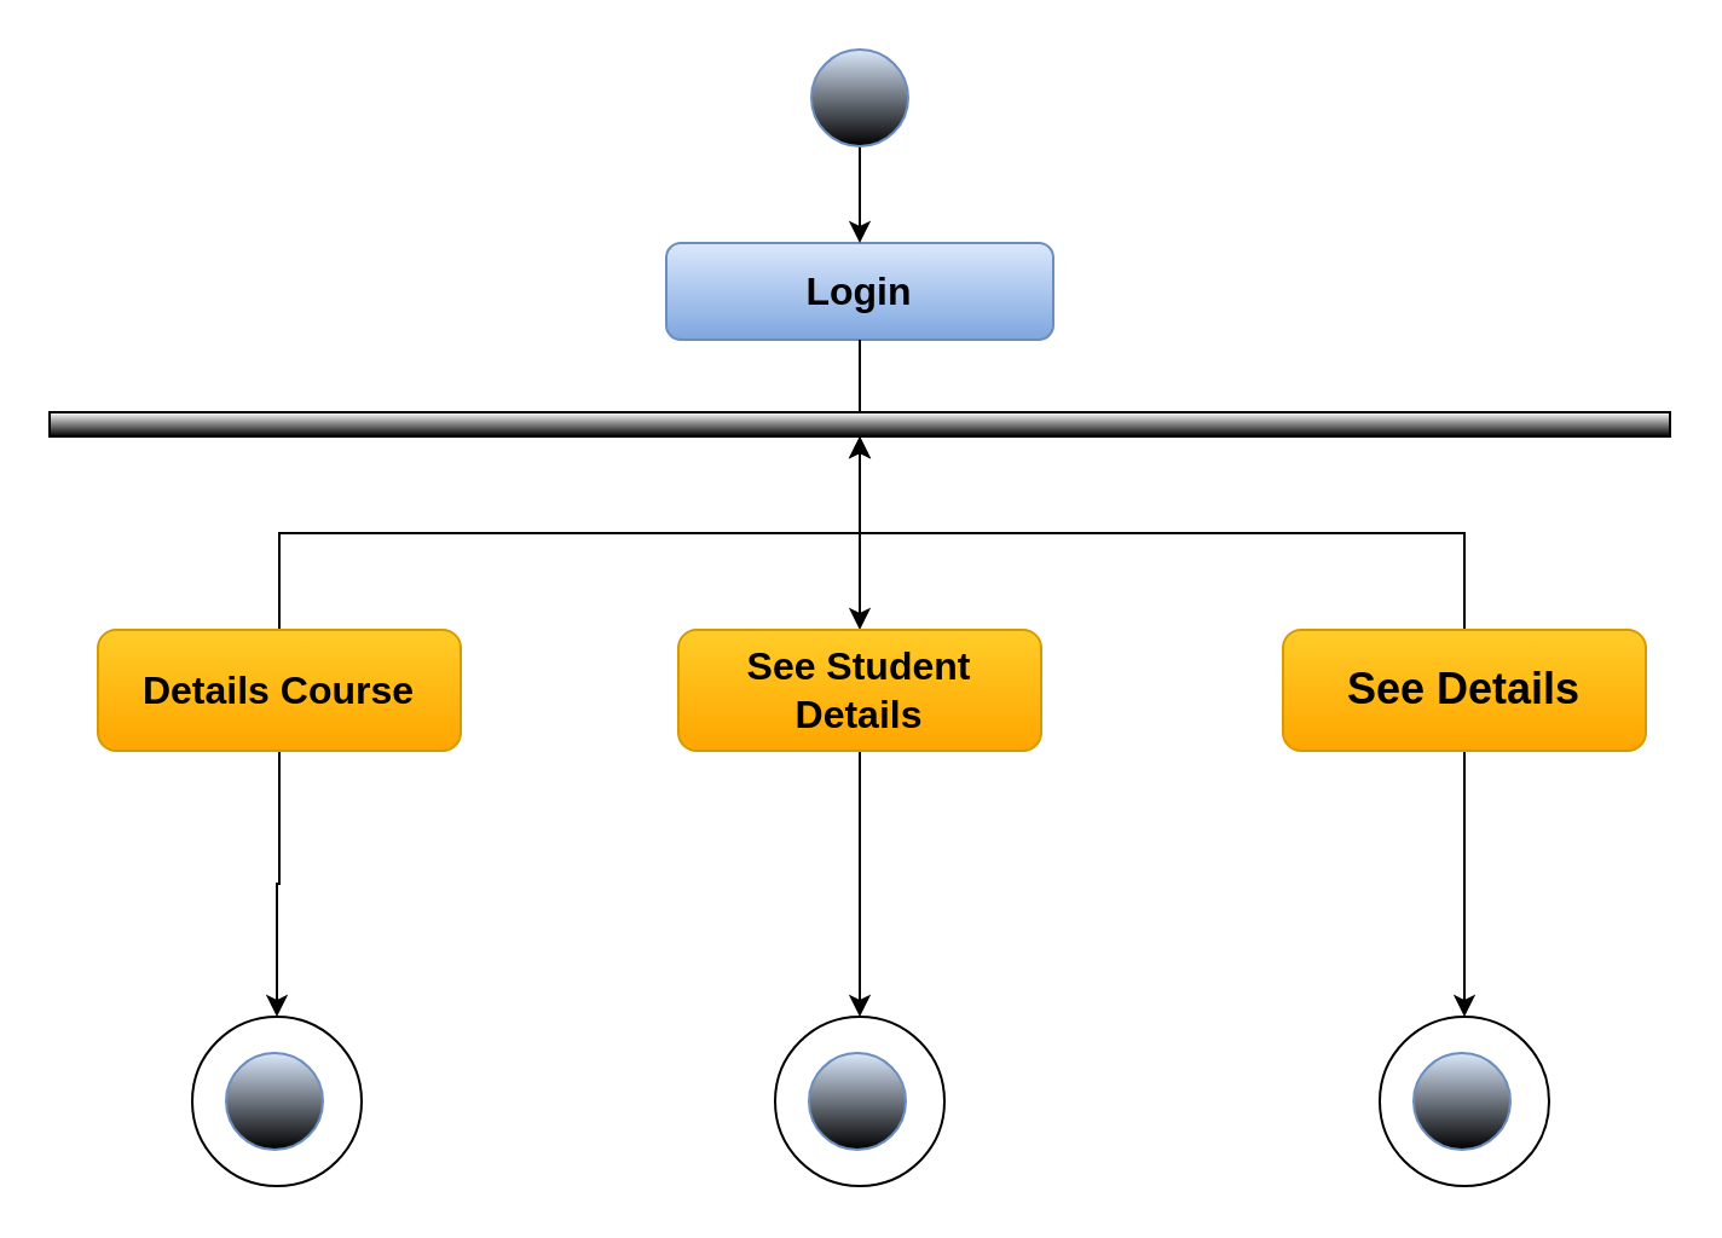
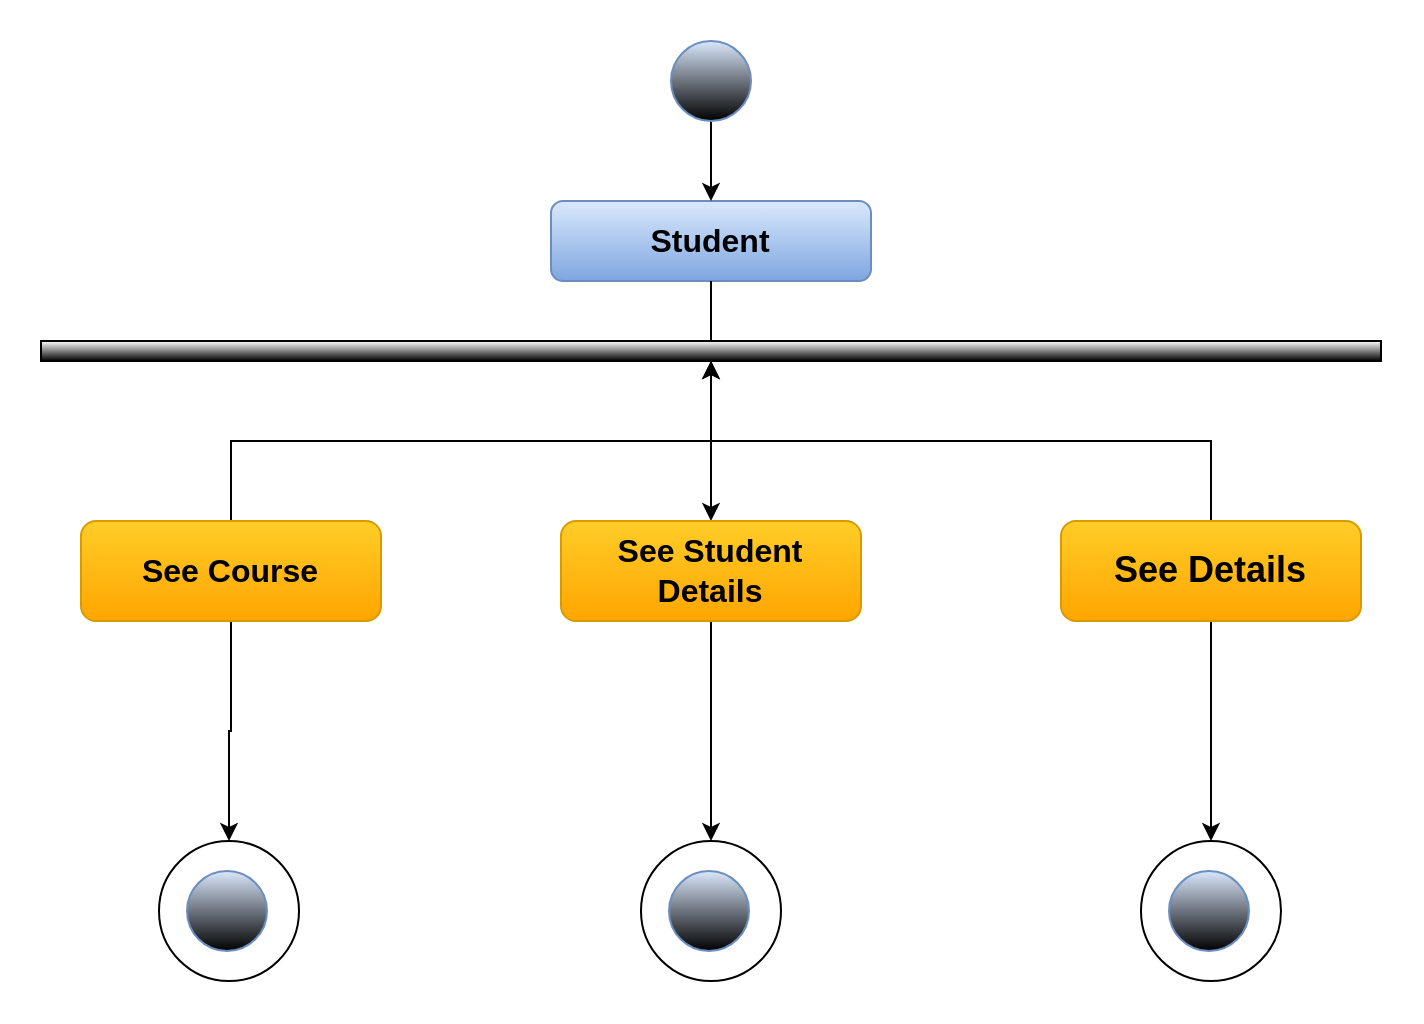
  <mxCell id="0" />
  <mxCell id="1" parent="0" />
- <mxCell id="2" value="&lt;h2&gt;&lt;font style=&quot;font-size: 16px&quot;&gt;&lt;b&gt;Login&lt;/b&gt;&lt;/font&gt;&lt;/h2&gt;" style="rounded=1;whiteSpace=wrap;html=1;gradientColor=#7ea6e0;fillColor=#dae8fc;strokeColor=#6c8ebf;" vertex="1" parent="1"><mxGeometry x="275" y="100" width="160" height="40" as="geometry" /></mxCell>
+ <mxCell id="2" value="&lt;h2&gt;&lt;font style=&quot;font-size: 16px&quot;&gt;&lt;b&gt;Student&lt;/b&gt;&lt;/font&gt;&lt;/h2&gt;" style="rounded=1;whiteSpace=wrap;html=1;gradientColor=#7ea6e0;fillColor=#dae8fc;strokeColor=#6c8ebf;" vertex="1" parent="1"><mxGeometry x="275" y="100" width="160" height="40" as="geometry" /></mxCell>
  <mxCell id="3" value="" style="edgeStyle=orthogonalEdgeStyle;rounded=0;orthogonalLoop=1;jettySize=auto;html=1;" edge="1" parent="1" source="4" target="2"><mxGeometry relative="1" as="geometry" /></mxCell>
  <mxCell id="4" value="" style="ellipse;whiteSpace=wrap;html=1;aspect=fixed;fillColor=#dae8fc;strokeColor=#6c8ebf;gradientColor=#000000;" vertex="1" parent="1"><mxGeometry x="335" y="20" width="40" height="40" as="geometry" /></mxCell>
  <mxCell id="5" value="" style="edgeStyle=orthogonalEdgeStyle;rounded=0;orthogonalLoop=1;jettySize=auto;html=1;" edge="1" parent="1" source="6" target="12"><mxGeometry relative="1" as="geometry" /></mxCell>
  <mxCell id="6" value="" style="rounded=0;whiteSpace=wrap;html=1;gradientColor=#000000;" vertex="1" parent="1"><mxGeometry x="20" y="170" width="670" height="10" as="geometry" /></mxCell>
  <mxCell id="7" value="" style="endArrow=none;html=1;entryX=0.5;entryY=1;entryDx=0;entryDy=0;exitX=0.5;exitY=0;exitDx=0;exitDy=0;" edge="1" parent="1" source="6" target="2"><mxGeometry width="50" height="50" relative="1" as="geometry"><mxPoint x="310" y="210" as="sourcePoint" /><mxPoint x="360" y="160" as="targetPoint" /></mxGeometry></mxCell>
  <mxCell id="8" value="" style="edgeStyle=orthogonalEdgeStyle;rounded=0;orthogonalLoop=1;jettySize=auto;html=1;endArrow=classic;endFill=1;" edge="1" parent="1" source="10" target="6"><mxGeometry relative="1" as="geometry" /></mxCell>
  <mxCell id="9" value="" style="edgeStyle=orthogonalEdgeStyle;rounded=0;orthogonalLoop=1;jettySize=auto;html=1;endArrow=classic;endFill=1;" edge="1" parent="1" source="10" target="16"><mxGeometry relative="1" as="geometry" /></mxCell>
- <mxCell id="10" value="&lt;b&gt;&lt;font style=&quot;font-size: 16px&quot;&gt;Details Course&lt;/font&gt;&lt;/b&gt;" style="rounded=1;whiteSpace=wrap;html=1;gradientColor=#ffa500;fillColor=#ffcd28;strokeColor=#d79b00;" vertex="1" parent="1"><mxGeometry x="40" y="260" width="150" height="50" as="geometry" /></mxCell>
+ <mxCell id="10" value="&lt;b&gt;&lt;font style=&quot;font-size: 16px&quot;&gt;See Course&lt;/font&gt;&lt;/b&gt;" style="rounded=1;whiteSpace=wrap;html=1;gradientColor=#ffa500;fillColor=#ffcd28;strokeColor=#d79b00;" vertex="1" parent="1"><mxGeometry x="40" y="260" width="150" height="50" as="geometry" /></mxCell>
  <mxCell id="11" value="" style="edgeStyle=orthogonalEdgeStyle;rounded=0;orthogonalLoop=1;jettySize=auto;html=1;endArrow=classic;endFill=1;" edge="1" parent="1" source="12" target="18"><mxGeometry relative="1" as="geometry" /></mxCell>
  <mxCell id="12" value="&lt;font style=&quot;font-size: 16px&quot;&gt;&lt;b&gt;See Student Details&lt;/b&gt;&lt;/font&gt;" style="rounded=1;whiteSpace=wrap;html=1;gradientColor=#ffa500;fillColor=#ffcd28;strokeColor=#d79b00;" vertex="1" parent="1"><mxGeometry x="280" y="260" width="150" height="50" as="geometry" /></mxCell>
  <mxCell id="13" value="" style="edgeStyle=orthogonalEdgeStyle;rounded=0;orthogonalLoop=1;jettySize=auto;html=1;endArrow=classic;endFill=1;" edge="1" parent="1" source="15" target="6"><mxGeometry relative="1" as="geometry" /></mxCell>
  <mxCell id="14" value="" style="edgeStyle=orthogonalEdgeStyle;rounded=0;orthogonalLoop=1;jettySize=auto;html=1;endArrow=classic;endFill=1;" edge="1" parent="1" source="15" target="20"><mxGeometry relative="1" as="geometry" /></mxCell>
  <mxCell id="15" value="&lt;b&gt;&lt;font style=&quot;font-size: 18px&quot;&gt;See Details&lt;/font&gt;&lt;/b&gt;" style="rounded=1;whiteSpace=wrap;html=1;gradientColor=#ffa500;fillColor=#ffcd28;strokeColor=#d79b00;" vertex="1" parent="1"><mxGeometry x="530" y="260" width="150" height="50" as="geometry" /></mxCell>
  <mxCell id="16" value="" style="ellipse;whiteSpace=wrap;html=1;aspect=fixed;" vertex="1" parent="1"><mxGeometry x="79" y="420" width="70" height="70" as="geometry" /></mxCell>
  <mxCell id="17" value="" style="ellipse;whiteSpace=wrap;html=1;aspect=fixed;fillColor=#dae8fc;strokeColor=#6c8ebf;gradientColor=#000000;" vertex="1" parent="1"><mxGeometry x="93" y="435" width="40" height="40" as="geometry" /></mxCell>
  <mxCell id="18" value="" style="ellipse;whiteSpace=wrap;html=1;aspect=fixed;" vertex="1" parent="1"><mxGeometry x="320" y="420" width="70" height="70" as="geometry" /></mxCell>
  <mxCell id="19" value="" style="ellipse;whiteSpace=wrap;html=1;aspect=fixed;fillColor=#dae8fc;strokeColor=#6c8ebf;gradientColor=#000000;" vertex="1" parent="1"><mxGeometry x="334" y="435" width="40" height="40" as="geometry" /></mxCell>
  <mxCell id="20" value="" style="ellipse;whiteSpace=wrap;html=1;aspect=fixed;" vertex="1" parent="1"><mxGeometry x="570" y="420" width="70" height="70" as="geometry" /></mxCell>
  <mxCell id="21" value="" style="ellipse;whiteSpace=wrap;html=1;aspect=fixed;fillColor=#dae8fc;strokeColor=#6c8ebf;gradientColor=#000000;" vertex="1" parent="1"><mxGeometry x="584" y="435" width="40" height="40" as="geometry" /></mxCell>
